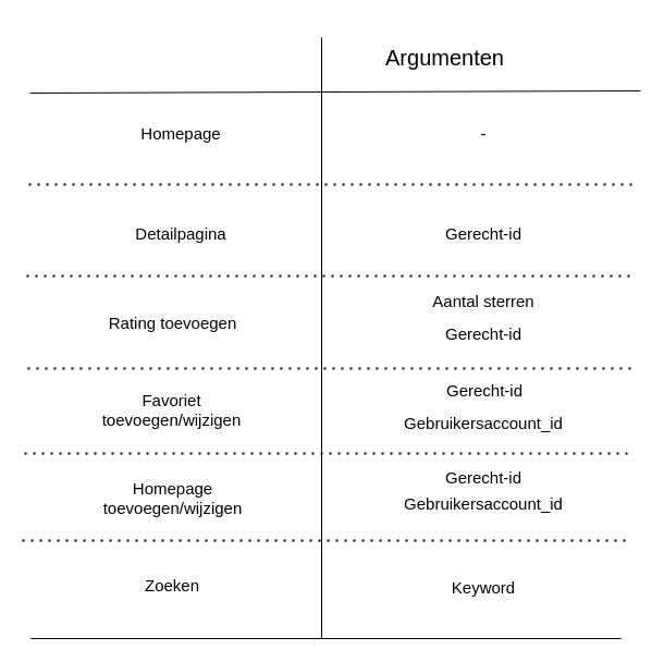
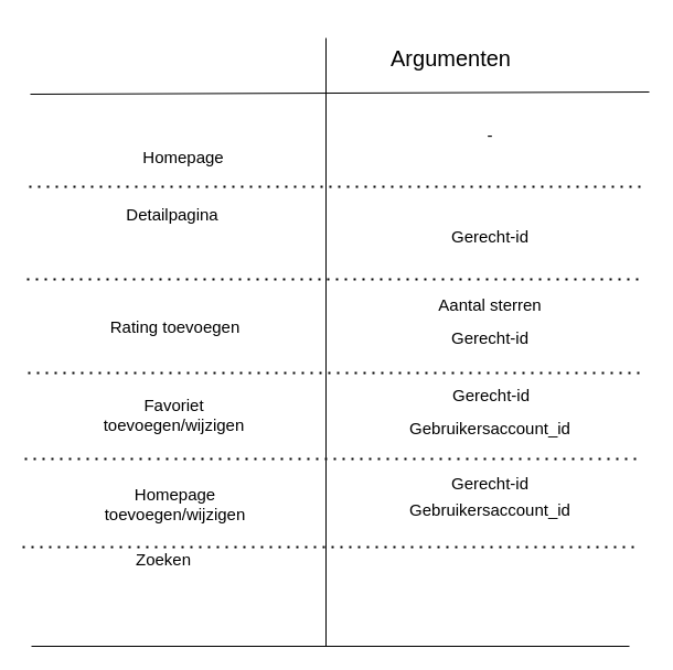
  <mxCell id="0" />
  <mxCell id="1" parent="0" />
  <mxCell id="2" value="" style="endArrow=none;html=1;" edge="1" parent="1"><mxGeometry width="50" height="50" relative="1" as="geometry"><mxPoint x="27" y="85" as="sourcePoint" /><mxPoint x="588" y="83" as="targetPoint" /></mxGeometry></mxCell>
  <mxCell id="3" value="" style="endArrow=none;html=1;" edge="1" parent="1"><mxGeometry width="50" height="50" relative="1" as="geometry"><mxPoint x="295" y="586" as="sourcePoint" /><mxPoint x="295" y="34" as="targetPoint" /></mxGeometry></mxCell>
  <mxCell id="4" value="Argumenten" style="text;html=1;strokeColor=none;fillColor=none;align=center;verticalAlign=middle;whiteSpace=wrap;rounded=0;fontSize=20;" vertex="1" parent="1"><mxGeometry x="351" y="20" width="115" height="63" as="geometry" /></mxCell>
- <mxCell id="5" value="Homepage" style="text;html=1;strokeColor=none;fillColor=none;align=center;verticalAlign=middle;whiteSpace=wrap;rounded=0;fontSize=15;" vertex="1" parent="1"><mxGeometry x="106.5" y="107" width="118" height="30" as="geometry" /></mxCell>
+ <mxCell id="5" value="Homepage" style="text;html=1;strokeColor=none;fillColor=none;align=center;verticalAlign=middle;whiteSpace=wrap;rounded=0;fontSize=15;" vertex="1" parent="1"><mxGeometry x="106.5" y="127" width="118" height="30" as="geometry" /></mxCell>
  <mxCell id="6" value="" style="endArrow=none;dashed=1;html=1;dashPattern=1 3;strokeWidth=2;fontSize=15;" edge="1" parent="1"><mxGeometry width="50" height="50" relative="1" as="geometry"><mxPoint x="26" y="169" as="sourcePoint" /><mxPoint x="586" y="169" as="targetPoint" /></mxGeometry></mxCell>
  <mxCell id="7" value="-" style="text;html=1;strokeColor=none;fillColor=none;align=center;verticalAlign=middle;whiteSpace=wrap;rounded=0;fontSize=15;" vertex="1" parent="1"><mxGeometry x="384.5" y="107" width="118" height="30" as="geometry" /></mxCell>
- <mxCell id="8" value="Detailpagina" style="text;html=1;strokeColor=none;fillColor=none;align=center;verticalAlign=middle;whiteSpace=wrap;rounded=0;fontSize=15;" vertex="1" parent="1"><mxGeometry x="106.5" y="199" width="118" height="30" as="geometry" /></mxCell>
+ <mxCell id="8" value="Detailpagina" style="text;html=1;strokeColor=none;fillColor=none;align=center;verticalAlign=middle;whiteSpace=wrap;rounded=0;fontSize=15;" vertex="1" parent="1"><mxGeometry x="96.5" y="179" width="118" height="30" as="geometry" /></mxCell>
  <mxCell id="9" value="Gerecht-id" style="text;html=1;strokeColor=none;fillColor=none;align=center;verticalAlign=middle;whiteSpace=wrap;rounded=0;fontSize=15;" vertex="1" parent="1"><mxGeometry x="384.5" y="199" width="118" height="30" as="geometry" /></mxCell>
  <mxCell id="10" value="" style="endArrow=none;dashed=1;html=1;dashPattern=1 3;strokeWidth=2;fontSize=15;" edge="1" parent="1"><mxGeometry width="50" height="50" relative="1" as="geometry"><mxPoint x="24" y="253" as="sourcePoint" /><mxPoint x="584" y="253" as="targetPoint" /></mxGeometry></mxCell>
  <mxCell id="11" value="Rating toevoegen" style="text;html=1;strokeColor=none;fillColor=none;align=center;verticalAlign=middle;whiteSpace=wrap;rounded=0;fontSize=15;" vertex="1" parent="1"><mxGeometry x="92" y="281" width="132.5" height="30" as="geometry" /></mxCell>
  <mxCell id="12" value="Aantal sterren" style="text;html=1;strokeColor=none;fillColor=none;align=center;verticalAlign=middle;whiteSpace=wrap;rounded=0;fontSize=15;" vertex="1" parent="1"><mxGeometry x="384.5" y="261" width="118" height="30" as="geometry" /></mxCell>
  <mxCell id="13" value="Gerecht-id" style="text;html=1;strokeColor=none;fillColor=none;align=center;verticalAlign=middle;whiteSpace=wrap;rounded=0;fontSize=15;" vertex="1" parent="1"><mxGeometry x="384.5" y="291" width="118" height="30" as="geometry" /></mxCell>
  <mxCell id="14" value="" style="endArrow=none;dashed=1;html=1;dashPattern=1 3;strokeWidth=2;fontSize=15;" edge="1" parent="1"><mxGeometry width="50" height="50" relative="1" as="geometry"><mxPoint x="25" y="338" as="sourcePoint" /><mxPoint x="585" y="338" as="targetPoint" /></mxGeometry></mxCell>
  <mxCell id="15" value="Favoriet toevoegen/wijzigen" style="text;html=1;strokeColor=none;fillColor=none;align=center;verticalAlign=middle;whiteSpace=wrap;rounded=0;fontSize=15;" vertex="1" parent="1"><mxGeometry x="90.5" y="360" width="132.5" height="32" as="geometry" /></mxCell>
  <mxCell id="16" value="" style="endArrow=none;dashed=1;html=1;dashPattern=1 3;strokeWidth=2;fontSize=15;" edge="1" parent="1"><mxGeometry width="50" height="50" relative="1" as="geometry"><mxPoint x="22" y="416" as="sourcePoint" /><mxPoint x="582" y="416" as="targetPoint" /></mxGeometry></mxCell>
  <mxCell id="17" value="Gerecht-id" style="text;html=1;strokeColor=none;fillColor=none;align=center;verticalAlign=middle;whiteSpace=wrap;rounded=0;fontSize=15;" vertex="1" parent="1"><mxGeometry x="386" y="343" width="118" height="30" as="geometry" /></mxCell>
  <mxCell id="18" value="Gebruikersaccount_id" style="text;html=1;strokeColor=none;fillColor=none;align=center;verticalAlign=middle;whiteSpace=wrap;rounded=0;fontSize=15;" vertex="1" parent="1"><mxGeometry x="364.5" y="373" width="158" height="30" as="geometry" /></mxCell>
  <mxCell id="19" value="Homepage toevoegen/wijzigen" style="text;html=1;strokeColor=none;fillColor=none;align=center;verticalAlign=middle;whiteSpace=wrap;rounded=0;fontSize=15;" vertex="1" parent="1"><mxGeometry x="92" y="441" width="132.5" height="32" as="geometry" /></mxCell>
  <mxCell id="20" value="Gerecht-id" style="text;html=1;strokeColor=none;fillColor=none;align=center;verticalAlign=middle;whiteSpace=wrap;rounded=0;fontSize=15;" vertex="1" parent="1"><mxGeometry x="384.5" y="423" width="118" height="30" as="geometry" /></mxCell>
  <mxCell id="21" value="Gebruikersaccount_id" style="text;html=1;strokeColor=none;fillColor=none;align=center;verticalAlign=middle;whiteSpace=wrap;rounded=0;fontSize=15;" vertex="1" parent="1"><mxGeometry x="364.5" y="447" width="158" height="30" as="geometry" /></mxCell>
  <mxCell id="22" value="" style="endArrow=none;dashed=1;html=1;dashPattern=1 3;strokeWidth=2;fontSize=15;" edge="1" parent="1"><mxGeometry width="50" height="50" relative="1" as="geometry"><mxPoint x="20" y="496" as="sourcePoint" /><mxPoint x="580" y="496" as="targetPoint" /></mxGeometry></mxCell>
- <mxCell id="23" value="Zoeken" style="text;html=1;strokeColor=none;fillColor=none;align=center;verticalAlign=middle;whiteSpace=wrap;rounded=0;fontSize=15;" vertex="1" parent="1"><mxGeometry x="99.25" y="522" width="118" height="30" as="geometry" /></mxCell>
- <mxCell id="24" value="Keyword" style="text;html=1;strokeColor=none;fillColor=none;align=center;verticalAlign=middle;whiteSpace=wrap;rounded=0;fontSize=15;" vertex="1" parent="1"><mxGeometry x="384.5" y="524" width="118" height="30" as="geometry" /></mxCell>
+ <mxCell id="23" value="Zoeken" style="text;html=1;strokeColor=none;fillColor=none;align=center;verticalAlign=middle;whiteSpace=wrap;rounded=0;fontSize=15;" vertex="1" parent="1"><mxGeometry x="89.25" y="492" width="118" height="30" as="geometry" /></mxCell>
  <mxCell id="25" value="" style="endArrow=none;html=1;fontSize=15;" edge="1" parent="1"><mxGeometry width="50" height="50" relative="1" as="geometry"><mxPoint x="28" y="586" as="sourcePoint" /><mxPoint x="570" y="586" as="targetPoint" /></mxGeometry></mxCell>
